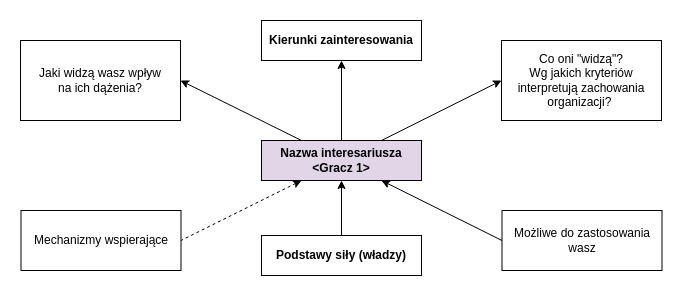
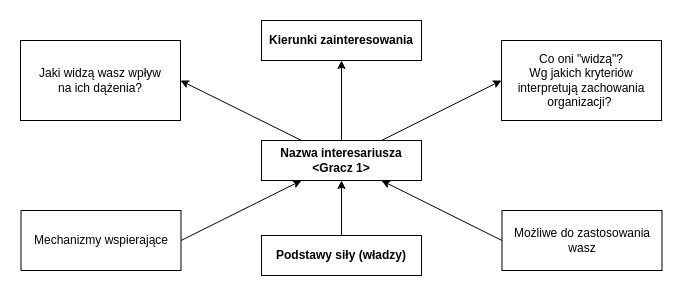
  <mxCell id="0" />
  <mxCell id="1" parent="0" />
  <mxCell id="2" value="" style="edgeStyle=orthogonalEdgeStyle;rounded=0;orthogonalLoop=1;jettySize=auto;html=1;" edge="1" parent="1" source="5" target="6"><mxGeometry relative="1" as="geometry" /></mxCell>
  <mxCell id="3" value="" style="edgeStyle=orthogonalEdgeStyle;rounded=0;orthogonalLoop=1;jettySize=auto;html=1;endArrow=none;endFill=0;startArrow=classic;startFill=1;" edge="1" parent="1" source="5" target="7"><mxGeometry relative="1" as="geometry" /></mxCell>
  <mxCell id="4" value="" style="rounded=0;orthogonalLoop=1;jettySize=auto;html=1;exitX=0.75;exitY=0;exitDx=0;exitDy=0;entryX=0;entryY=0.5;entryDx=0;entryDy=0;" edge="1" parent="1" source="5" target="8"><mxGeometry relative="1" as="geometry" /></mxCell>
- <mxCell id="5" value="&lt;b&gt;Nazwa interesariusza&lt;br&gt;&amp;lt;Gracz 1&amp;gt;&lt;/b&gt;" style="rounded=0;whiteSpace=wrap;html=1;fillColor=#e1d5e7;" vertex="1" parent="1"><mxGeometry x="261" y="140" width="160" height="40" as="geometry" /></mxCell>
+ <mxCell id="5" value="&lt;b&gt;Nazwa interesariusza&lt;br&gt;&amp;lt;Gracz 1&amp;gt;&lt;/b&gt;" style="rounded=0;whiteSpace=wrap;html=1;" vertex="1" parent="1"><mxGeometry x="261" y="140" width="160" height="40" as="geometry" /></mxCell>
  <mxCell id="6" value="&lt;b&gt;Kierunki zainteresowania&lt;/b&gt;" style="rounded=0;whiteSpace=wrap;html=1;" vertex="1" parent="1"><mxGeometry x="261" y="20" width="160" height="40" as="geometry" /></mxCell>
  <mxCell id="7" value="&lt;b&gt;Podstawy siły (władzy)&lt;/b&gt;" style="rounded=0;whiteSpace=wrap;html=1;" vertex="1" parent="1"><mxGeometry x="261" y="235" width="160" height="40" as="geometry" /></mxCell>
  <mxCell id="8" value="Co oni &quot;widzą&quot;?&lt;br&gt;Wg jakich kryteriów interpretują zachowania organizacji?&amp;nbsp;" style="rounded=0;whiteSpace=wrap;html=1;" vertex="1" parent="1"><mxGeometry x="501" y="40" width="160" height="80" as="geometry" /></mxCell>
  <mxCell id="9" value="" style="rounded=0;orthogonalLoop=1;jettySize=auto;html=1;exitX=0.25;exitY=0;exitDx=0;exitDy=0;entryX=1;entryY=0.5;entryDx=0;entryDy=0;" edge="1" parent="1" target="10" source="5"><mxGeometry relative="1" as="geometry"><mxPoint x="-100" y="140" as="sourcePoint" /></mxGeometry></mxCell>
  <mxCell id="10" value="Jaki widzą wasz wpływ &lt;br&gt;na ich dążenia?" style="rounded=0;whiteSpace=wrap;html=1;" vertex="1" parent="1"><mxGeometry x="20" y="40" width="160" height="80" as="geometry" /></mxCell>
  <mxCell id="11" value="" style="rounded=0;orthogonalLoop=1;jettySize=auto;html=1;exitX=0.75;exitY=1;exitDx=0;exitDy=0;entryX=0;entryY=0.5;entryDx=0;entryDy=0;startArrow=classic;startFill=1;endArrow=none;endFill=0;" edge="1" parent="1" target="12" source="5"><mxGeometry relative="1" as="geometry"><mxPoint x="381.5" y="300" as="sourcePoint" /></mxGeometry></mxCell>
  <mxCell id="12" value="Możliwe do zastosowania wasz" style="rounded=0;whiteSpace=wrap;html=1;" vertex="1" parent="1"><mxGeometry x="501.5" y="210" width="160" height="60" as="geometry" /></mxCell>
- <mxCell id="13" value="" style="rounded=0;orthogonalLoop=1;jettySize=auto;html=1;exitX=0.25;exitY=1;exitDx=0;exitDy=0;entryX=1;entryY=0.5;entryDx=0;entryDy=0;startArrow=classic;startFill=1;endArrow=none;endFill=0;dashed=1;" edge="1" parent="1" target="14" source="5"><mxGeometry relative="1" as="geometry"><mxPoint x="301.5" y="300" as="sourcePoint" /></mxGeometry></mxCell>
+ <mxCell id="13" value="" style="rounded=0;orthogonalLoop=1;jettySize=auto;html=1;exitX=0.25;exitY=1;exitDx=0;exitDy=0;entryX=1;entryY=0.5;entryDx=0;entryDy=0;startArrow=classic;startFill=1;endArrow=none;endFill=0;" edge="1" parent="1" target="14" source="5"><mxGeometry relative="1" as="geometry"><mxPoint x="301.5" y="300" as="sourcePoint" /></mxGeometry></mxCell>
  <mxCell id="14" value="Mechanizmy wspierające" style="rounded=0;whiteSpace=wrap;html=1;" vertex="1" parent="1"><mxGeometry x="20.5" y="210" width="160" height="60" as="geometry" /></mxCell>
